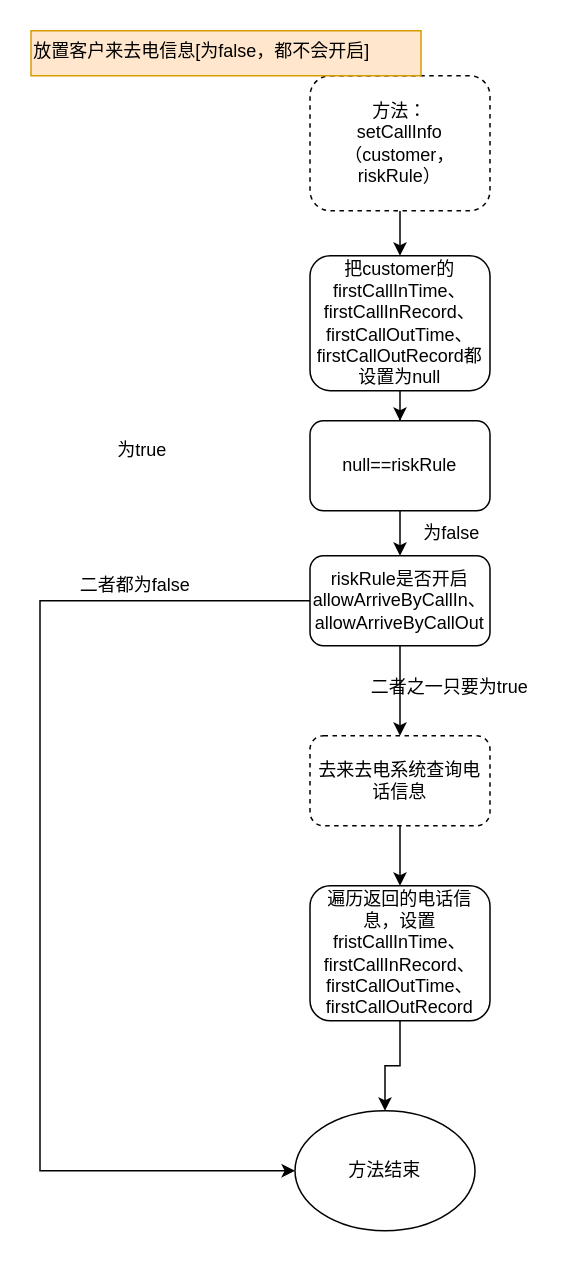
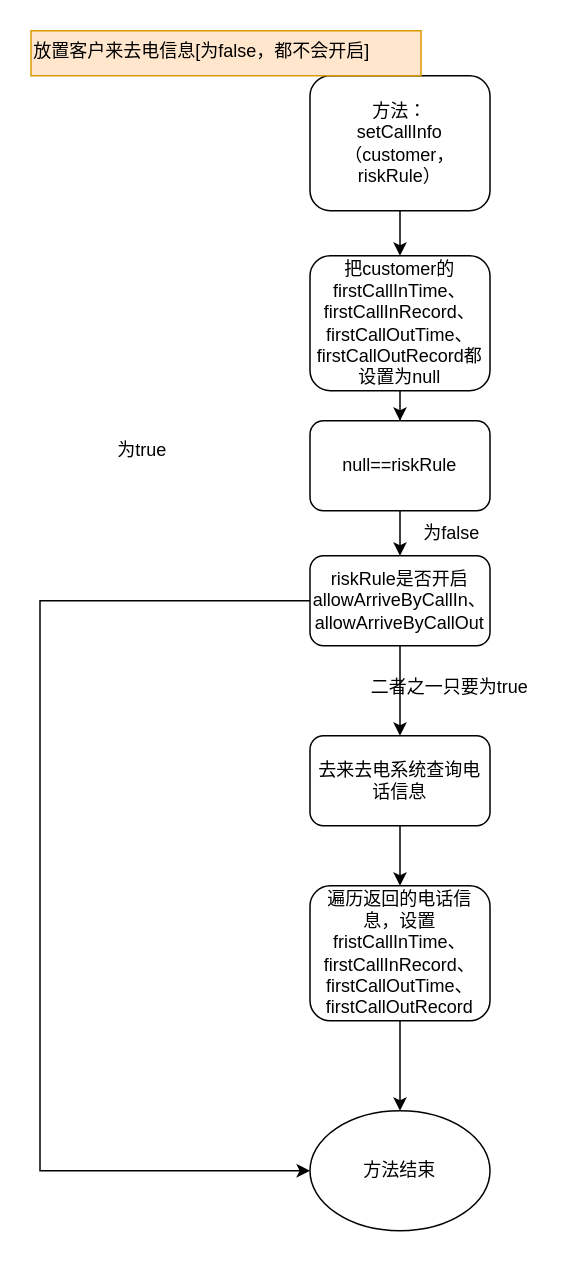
  <mxCell id="0" />
  <mxCell id="1" parent="0" />
  <mxCell id="2" value="" style="edgeStyle=orthogonalEdgeStyle;rounded=0;orthogonalLoop=1;jettySize=auto;html=1;" edge="1" parent="1" source="3" target="5"><mxGeometry relative="1" as="geometry" /></mxCell>
- <mxCell id="3" value="&lt;span style=&quot;text-align: left ; white-space: normal&quot;&gt;方法：&lt;/span&gt;&lt;br style=&quot;text-align: left ; white-space: normal&quot;&gt;&lt;span style=&quot;text-align: left ; white-space: normal&quot;&gt;setCallInfo（customer，riskRule）&lt;/span&gt;" style="rounded=1;whiteSpace=wrap;html=1;dashed=1;" vertex="1" parent="1"><mxGeometry x="206" y="50" width="120" height="90" as="geometry" /></mxCell>
+ <mxCell id="3" value="&lt;span style=&quot;text-align: left ; white-space: normal&quot;&gt;方法：&lt;/span&gt;&lt;br style=&quot;text-align: left ; white-space: normal&quot;&gt;&lt;span style=&quot;text-align: left ; white-space: normal&quot;&gt;setCallInfo（customer，riskRule）&lt;/span&gt;" style="rounded=1;whiteSpace=wrap;html=1;" vertex="1" parent="1"><mxGeometry x="206" y="50" width="120" height="90" as="geometry" /></mxCell>
  <mxCell id="4" value="" style="edgeStyle=orthogonalEdgeStyle;rounded=0;orthogonalLoop=1;jettySize=auto;html=1;" edge="1" parent="1" source="5" target="7"><mxGeometry relative="1" as="geometry" /></mxCell>
  <mxCell id="5" value="&lt;span style=&quot;white-space: normal&quot;&gt;把customer的&lt;/span&gt;&lt;br style=&quot;white-space: normal&quot;&gt;&lt;span style=&quot;white-space: normal&quot;&gt;firstCallInTime、&lt;/span&gt;&lt;br style=&quot;white-space: normal&quot;&gt;&lt;span style=&quot;white-space: normal&quot;&gt;firstCallInRecord、&lt;/span&gt;&lt;br style=&quot;white-space: normal&quot;&gt;&lt;span style=&quot;white-space: normal&quot;&gt;firstCallOutTime、&lt;/span&gt;&lt;br style=&quot;white-space: normal&quot;&gt;&lt;span style=&quot;white-space: normal&quot;&gt;firstCallOutRecord都设置为null&lt;/span&gt;" style="rounded=1;whiteSpace=wrap;html=1;" vertex="1" parent="1"><mxGeometry x="206" y="170" width="120" height="90" as="geometry" /></mxCell>
  <mxCell id="6" value="" style="edgeStyle=orthogonalEdgeStyle;rounded=0;orthogonalLoop=1;jettySize=auto;html=1;" edge="1" parent="1" source="7" target="11"><mxGeometry relative="1" as="geometry" /></mxCell>
  <mxCell id="7" value="null==riskRule" style="rounded=1;whiteSpace=wrap;html=1;" vertex="1" parent="1"><mxGeometry x="206" y="280" width="120" height="60" as="geometry" /></mxCell>
- <mxCell id="8" value="方法结束" style="ellipse;whiteSpace=wrap;html=1;" vertex="1" parent="1"><mxGeometry x="196" y="740" width="120" height="80" as="geometry" /></mxCell>
+ <mxCell id="8" value="方法结束" style="ellipse;whiteSpace=wrap;html=1;" vertex="1" parent="1"><mxGeometry x="206" y="740" width="120" height="80" as="geometry" /></mxCell>
  <mxCell id="9" style="edgeStyle=orthogonalEdgeStyle;rounded=0;orthogonalLoop=1;jettySize=auto;html=1;entryX=0;entryY=0.5;entryDx=0;entryDy=0;" edge="1" parent="1" source="11" target="8"><mxGeometry relative="1" as="geometry"><Array as="points"><mxPoint x="26" y="400" /><mxPoint x="26" y="780" /></Array></mxGeometry></mxCell>
  <mxCell id="10" value="" style="edgeStyle=orthogonalEdgeStyle;rounded=0;orthogonalLoop=1;jettySize=auto;html=1;" edge="1" parent="1" source="11" target="15"><mxGeometry relative="1" as="geometry" /></mxCell>
  <mxCell id="11" value="riskRule是否开启&lt;br&gt;allowArriveByCallIn、&lt;br&gt;allowArriveByCallOut" style="rounded=1;whiteSpace=wrap;html=1;" vertex="1" parent="1"><mxGeometry x="206" y="370" width="120" height="60" as="geometry" /></mxCell>
  <mxCell id="12" value="为true&lt;br&gt;" style="text;html=1;resizable=0;points=[];autosize=1;align=left;verticalAlign=top;spacingTop=-4;" vertex="1" parent="1"><mxGeometry x="76" y="290" width="50" height="20" as="geometry" /></mxCell>
- <mxCell id="13" value="二者都为false" style="text;html=1;resizable=0;points=[];autosize=1;align=left;verticalAlign=top;spacingTop=-4;" vertex="1" parent="1"><mxGeometry x="51" y="380" width="90" height="20" as="geometry" /></mxCell>
  <mxCell id="14" value="" style="edgeStyle=orthogonalEdgeStyle;rounded=0;orthogonalLoop=1;jettySize=auto;html=1;" edge="1" parent="1" source="15" target="19"><mxGeometry relative="1" as="geometry" /></mxCell>
- <mxCell id="15" value="去来去电系统查询电话信息" style="rounded=1;whiteSpace=wrap;html=1;dashed=1;" vertex="1" parent="1"><mxGeometry x="206" y="490" width="120" height="60" as="geometry" /></mxCell>
+ <mxCell id="15" value="去来去电系统查询电话信息" style="rounded=1;whiteSpace=wrap;html=1;" vertex="1" parent="1"><mxGeometry x="206" y="490" width="120" height="60" as="geometry" /></mxCell>
  <mxCell id="16" value="二者之一只要为true" style="text;html=1;resizable=0;points=[];autosize=1;align=left;verticalAlign=top;spacingTop=-4;" vertex="1" parent="1"><mxGeometry x="245" y="448" width="120" height="20" as="geometry" /></mxCell>
  <mxCell id="17" value="为false" style="text;html=1;resizable=0;points=[];autosize=1;align=left;verticalAlign=top;spacingTop=-4;" vertex="1" parent="1"><mxGeometry x="280" y="345" width="50" height="20" as="geometry" /></mxCell>
  <mxCell id="18" value="" style="edgeStyle=orthogonalEdgeStyle;rounded=0;orthogonalLoop=1;jettySize=auto;html=1;" edge="1" parent="1" source="19" target="8"><mxGeometry relative="1" as="geometry" /></mxCell>
  <mxCell id="19" value="遍历返回的电话信息，设置&lt;br&gt;fristCallInTime、&lt;br&gt;firstCallInRecord、&lt;br&gt;firstCallOutTime、&lt;br&gt;firstCallOutRecord" style="rounded=1;whiteSpace=wrap;html=1;" vertex="1" parent="1"><mxGeometry x="206" y="590" width="120" height="90" as="geometry" /></mxCell>
  <mxCell id="20" value="放置客户来去电信息[为false，都不会开启]" style="text;html=1;fillColor=#ffe6cc;strokeColor=#d79b00;" vertex="1" parent="1"><mxGeometry x="20" y="20" width="260" height="30" as="geometry" /></mxCell>
